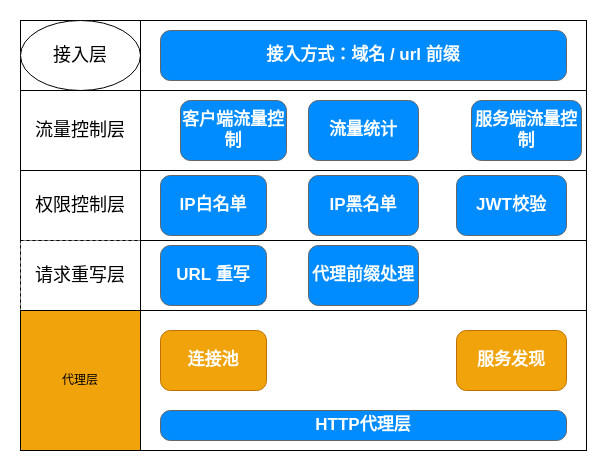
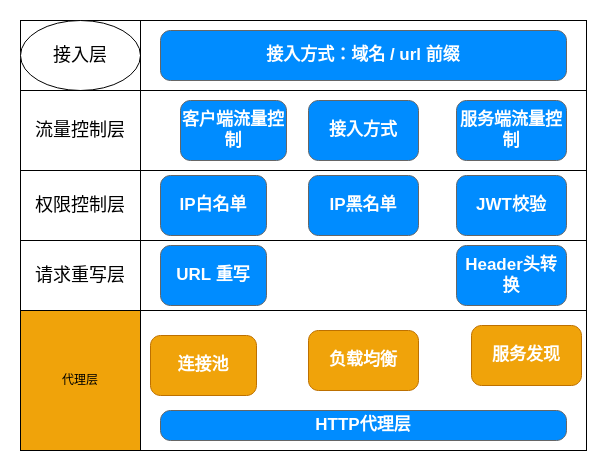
  <mxCell id="0" />
  <mxCell id="1" parent="0" />
  <mxCell id="2" value="" style="rounded=0;whiteSpace=wrap;html=1;" vertex="1" parent="1"><mxGeometry x="20" y="20" width="566" height="430" as="geometry" /></mxCell>
  <mxCell id="3" value="&lt;font style=&quot;font-size: 18px;&quot;&gt;接入层&lt;/font&gt;" style="ellipse;whiteSpace=wrap;html=1;" vertex="1" parent="1"><mxGeometry x="20" y="20" width="120" height="70" as="geometry" /></mxCell>
  <mxCell id="4" value="&lt;font style=&quot;font-size: 18px;&quot;&gt;流量控制层&lt;/font&gt;" style="rounded=0;whiteSpace=wrap;html=1;" vertex="1" parent="1"><mxGeometry x="20" y="90" width="120" height="80" as="geometry" /></mxCell>
  <mxCell id="5" value="&lt;font style=&quot;font-size: 18px;&quot;&gt;权限控制层&lt;/font&gt;" style="rounded=0;whiteSpace=wrap;html=1;" vertex="1" parent="1"><mxGeometry x="20" y="170" width="120" height="70" as="geometry" /></mxCell>
- <mxCell id="6" value="&lt;font style=&quot;font-size: 18px;&quot;&gt;请求重写层&lt;/font&gt;" style="rounded=0;whiteSpace=wrap;html=1;dashed=1;" vertex="1" parent="1"><mxGeometry x="20" y="240" width="120" height="70" as="geometry" /></mxCell>
+ <mxCell id="6" value="&lt;font style=&quot;font-size: 18px;&quot;&gt;请求重写层&lt;/font&gt;" style="rounded=0;whiteSpace=wrap;html=1;" vertex="1" parent="1"><mxGeometry x="20" y="240" width="120" height="70" as="geometry" /></mxCell>
  <mxCell id="7" value="代理层" style="rounded=0;whiteSpace=wrap;html=1;fillColor=#f0a30a;" vertex="1" parent="1"><mxGeometry x="20" y="310" width="120" height="140" as="geometry" /></mxCell>
  <mxCell id="8" value="" style="rounded=0;whiteSpace=wrap;html=1;" vertex="1" parent="1"><mxGeometry x="140" y="20" width="446" height="70" as="geometry" /></mxCell>
  <mxCell id="9" value="接入方式：域名 / url 前缀" style="strokeWidth=1;shadow=0;dashed=0;align=center;html=1;shape=mxgraph.mockup.buttons.button;strokeColor=#666666;fontColor=#ffffff;mainText=;buttonStyle=round;fontSize=17;fontStyle=1;fillColor=#008cff;whiteSpace=wrap;" vertex="1" parent="1"><mxGeometry x="160" y="30" width="406" height="50" as="geometry" /></mxCell>
  <mxCell id="10" value="" style="rounded=0;whiteSpace=wrap;html=1;" vertex="1" parent="1"><mxGeometry x="140" y="90" width="446" height="80" as="geometry" /></mxCell>
- <mxCell id="11" value="服务端流量控制" style="strokeWidth=1;shadow=0;dashed=0;align=center;html=1;shape=mxgraph.mockup.buttons.button;strokeColor=#666666;fontColor=#ffffff;mainText=;buttonStyle=round;fontSize=17;fontStyle=1;fillColor=#008cff;whiteSpace=wrap;" vertex="1" parent="1"><mxGeometry x="471" y="100" width="110" height="60" as="geometry" /></mxCell>
- <mxCell id="12" value="流量统计" style="strokeWidth=1;shadow=0;dashed=0;align=center;html=1;shape=mxgraph.mockup.buttons.button;strokeColor=#666666;fontColor=#ffffff;mainText=;buttonStyle=round;fontSize=17;fontStyle=1;fillColor=#008cff;whiteSpace=wrap;" vertex="1" parent="1"><mxGeometry x="308" y="100" width="110" height="60" as="geometry" /></mxCell>
+ <mxCell id="11" value="服务端流量控制" style="strokeWidth=1;shadow=0;dashed=0;align=center;html=1;shape=mxgraph.mockup.buttons.button;strokeColor=#666666;fontColor=#ffffff;mainText=;buttonStyle=round;fontSize=17;fontStyle=1;fillColor=#008cff;whiteSpace=wrap;" vertex="1" parent="1"><mxGeometry x="456" y="100" width="110" height="60" as="geometry" /></mxCell>
+ <mxCell id="12" value="接入方式" style="strokeWidth=1;shadow=0;dashed=0;align=center;html=1;shape=mxgraph.mockup.buttons.button;strokeColor=#666666;fontColor=#ffffff;mainText=;buttonStyle=round;fontSize=17;fontStyle=1;fillColor=#008cff;whiteSpace=wrap;" vertex="1" parent="1"><mxGeometry x="308" y="100" width="110" height="60" as="geometry" /></mxCell>
  <mxCell id="13" value="客户端流量控制" style="strokeWidth=1;shadow=0;dashed=0;align=center;html=1;shape=mxgraph.mockup.buttons.button;strokeColor=#666666;fontColor=#ffffff;mainText=;buttonStyle=round;fontSize=17;fontStyle=1;fillColor=#008cff;whiteSpace=wrap;" vertex="1" parent="1"><mxGeometry x="180" y="100" width="106" height="60" as="geometry" /></mxCell>
  <mxCell id="14" value="JWT校验" style="strokeWidth=1;shadow=0;dashed=0;align=center;html=1;shape=mxgraph.mockup.buttons.button;strokeColor=#666666;fontColor=#ffffff;mainText=;buttonStyle=round;fontSize=17;fontStyle=1;fillColor=#008cff;whiteSpace=wrap;" vertex="1" parent="1"><mxGeometry x="456" y="175" width="110" height="60" as="geometry" /></mxCell>
  <mxCell id="15" value="IP黑名单" style="strokeWidth=1;shadow=0;dashed=0;align=center;html=1;shape=mxgraph.mockup.buttons.button;strokeColor=#666666;fontColor=#ffffff;mainText=;buttonStyle=round;fontSize=17;fontStyle=1;fillColor=#008cff;whiteSpace=wrap;" vertex="1" parent="1"><mxGeometry x="308" y="175" width="110" height="60" as="geometry" /></mxCell>
  <mxCell id="16" value="IP白名单" style="strokeWidth=1;shadow=0;dashed=0;align=center;html=1;shape=mxgraph.mockup.buttons.button;strokeColor=#666666;fontColor=#ffffff;mainText=;buttonStyle=round;fontSize=17;fontStyle=1;fillColor=#008cff;whiteSpace=wrap;" vertex="1" parent="1"><mxGeometry x="160" y="175" width="106" height="60" as="geometry" /></mxCell>
  <mxCell id="17" value="" style="rounded=0;whiteSpace=wrap;html=1;" vertex="1" parent="1"><mxGeometry x="140" y="240" width="446" height="70" as="geometry" /></mxCell>
- <mxCell id="19" value="代理前缀处理" style="strokeWidth=1;shadow=0;dashed=0;align=center;html=1;shape=mxgraph.mockup.buttons.button;strokeColor=#666666;fontColor=#ffffff;mainText=;buttonStyle=round;fontSize=17;fontStyle=1;fillColor=#008cff;whiteSpace=wrap;" vertex="1" parent="1"><mxGeometry x="308" y="245" width="110" height="60" as="geometry" /></mxCell>
+ <mxCell id="18" value="Header头转换" style="strokeWidth=1;shadow=0;dashed=0;align=center;html=1;shape=mxgraph.mockup.buttons.button;strokeColor=#666666;fontColor=#ffffff;mainText=;buttonStyle=round;fontSize=17;fontStyle=1;fillColor=#008cff;whiteSpace=wrap;" vertex="1" parent="1"><mxGeometry x="456" y="245" width="110" height="60" as="geometry" /></mxCell>
  <mxCell id="20" value="URL 重写" style="strokeWidth=1;shadow=0;dashed=0;align=center;html=1;shape=mxgraph.mockup.buttons.button;strokeColor=#666666;fontColor=#ffffff;mainText=;buttonStyle=round;fontSize=17;fontStyle=1;fillColor=#008cff;whiteSpace=wrap;" vertex="1" parent="1"><mxGeometry x="160" y="245" width="106" height="60" as="geometry" /></mxCell>
- <mxCell id="21" value="&lt;font color=&quot;#ffffff&quot;&gt;服务发现&lt;/font&gt;" style="strokeWidth=1;shadow=0;dashed=0;align=center;html=1;shape=mxgraph.mockup.buttons.button;strokeColor=#BD7000;fontColor=#000000;mainText=;buttonStyle=round;fontSize=17;fontStyle=1;fillColor=#f0a30a;whiteSpace=wrap;" vertex="1" parent="1"><mxGeometry x="456" y="330" width="110" height="60" as="geometry" /></mxCell>
- <mxCell id="23" value="&lt;font color=&quot;#ffffff&quot;&gt;连接池&lt;/font&gt;" style="strokeWidth=1;shadow=0;dashed=0;align=center;html=1;shape=mxgraph.mockup.buttons.button;strokeColor=#BD7000;mainText=;buttonStyle=round;fontSize=17;fontStyle=1;fillColor=#f0a30a;whiteSpace=wrap;fontColor=#000000;" vertex="1" parent="1"><mxGeometry x="160" y="330" width="106" height="60" as="geometry" /></mxCell>
+ <mxCell id="21" value="&lt;font color=&quot;#ffffff&quot;&gt;服务发现&lt;/font&gt;" style="strokeWidth=1;shadow=0;dashed=0;align=center;html=1;shape=mxgraph.mockup.buttons.button;strokeColor=#BD7000;fontColor=#000000;mainText=;buttonStyle=round;fontSize=17;fontStyle=1;fillColor=#f0a30a;whiteSpace=wrap;" vertex="1" parent="1"><mxGeometry x="471" y="325" width="110" height="60" as="geometry" /></mxCell>
+ <mxCell id="22" value="&lt;font color=&quot;#ffffff&quot;&gt;负载均衡&lt;/font&gt;" style="strokeWidth=1;shadow=0;dashed=0;align=center;html=1;shape=mxgraph.mockup.buttons.button;strokeColor=#BD7000;fontColor=#000000;mainText=;buttonStyle=round;fontSize=17;fontStyle=1;fillColor=#f0a30a;whiteSpace=wrap;" vertex="1" parent="1"><mxGeometry x="308" y="330" width="110" height="60" as="geometry" /></mxCell>
+ <mxCell id="23" value="&lt;font color=&quot;#ffffff&quot;&gt;连接池&lt;/font&gt;" style="strokeWidth=1;shadow=0;dashed=0;align=center;html=1;shape=mxgraph.mockup.buttons.button;strokeColor=#BD7000;mainText=;buttonStyle=round;fontSize=17;fontStyle=1;fillColor=#f0a30a;whiteSpace=wrap;fontColor=#000000;" vertex="1" parent="1"><mxGeometry x="150" y="335" width="106" height="60" as="geometry" /></mxCell>
  <mxCell id="24" value="HTTP代理层" style="strokeWidth=1;shadow=0;dashed=0;align=center;html=1;shape=mxgraph.mockup.buttons.button;strokeColor=#666666;fontColor=#ffffff;mainText=;buttonStyle=round;fontSize=17;fontStyle=1;fillColor=#008cff;whiteSpace=wrap;" vertex="1" parent="1"><mxGeometry x="160" y="410" width="406" height="30" as="geometry" /></mxCell>
